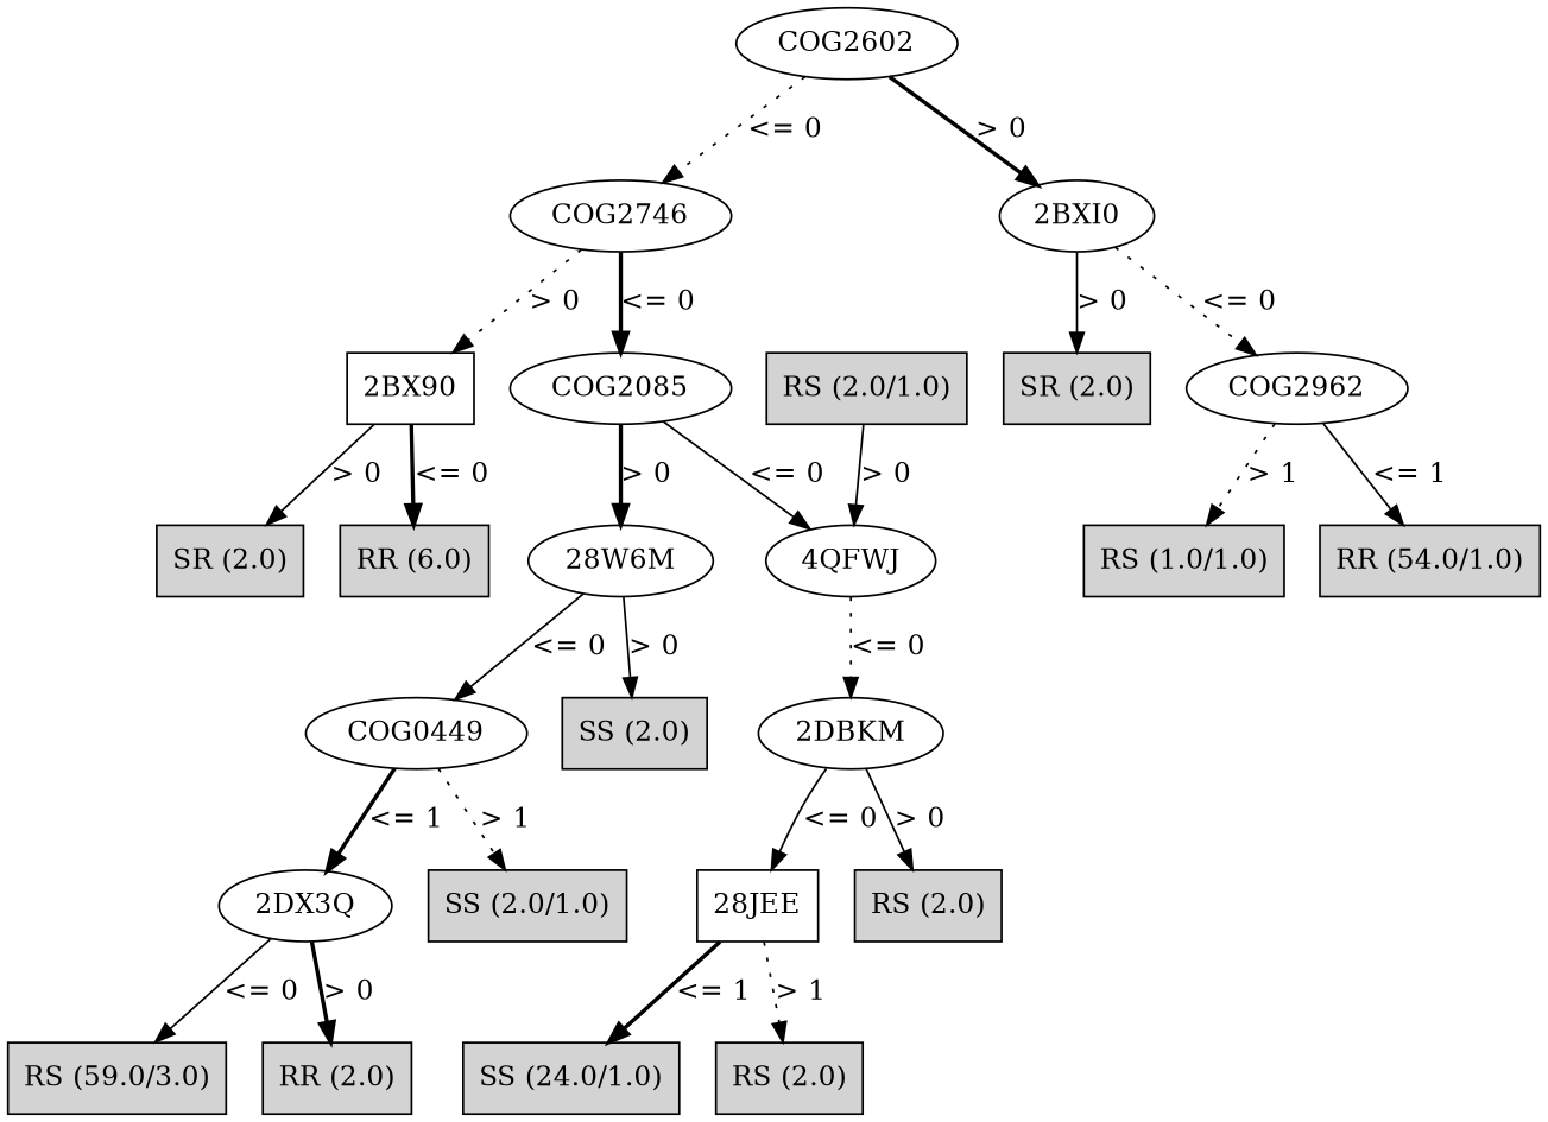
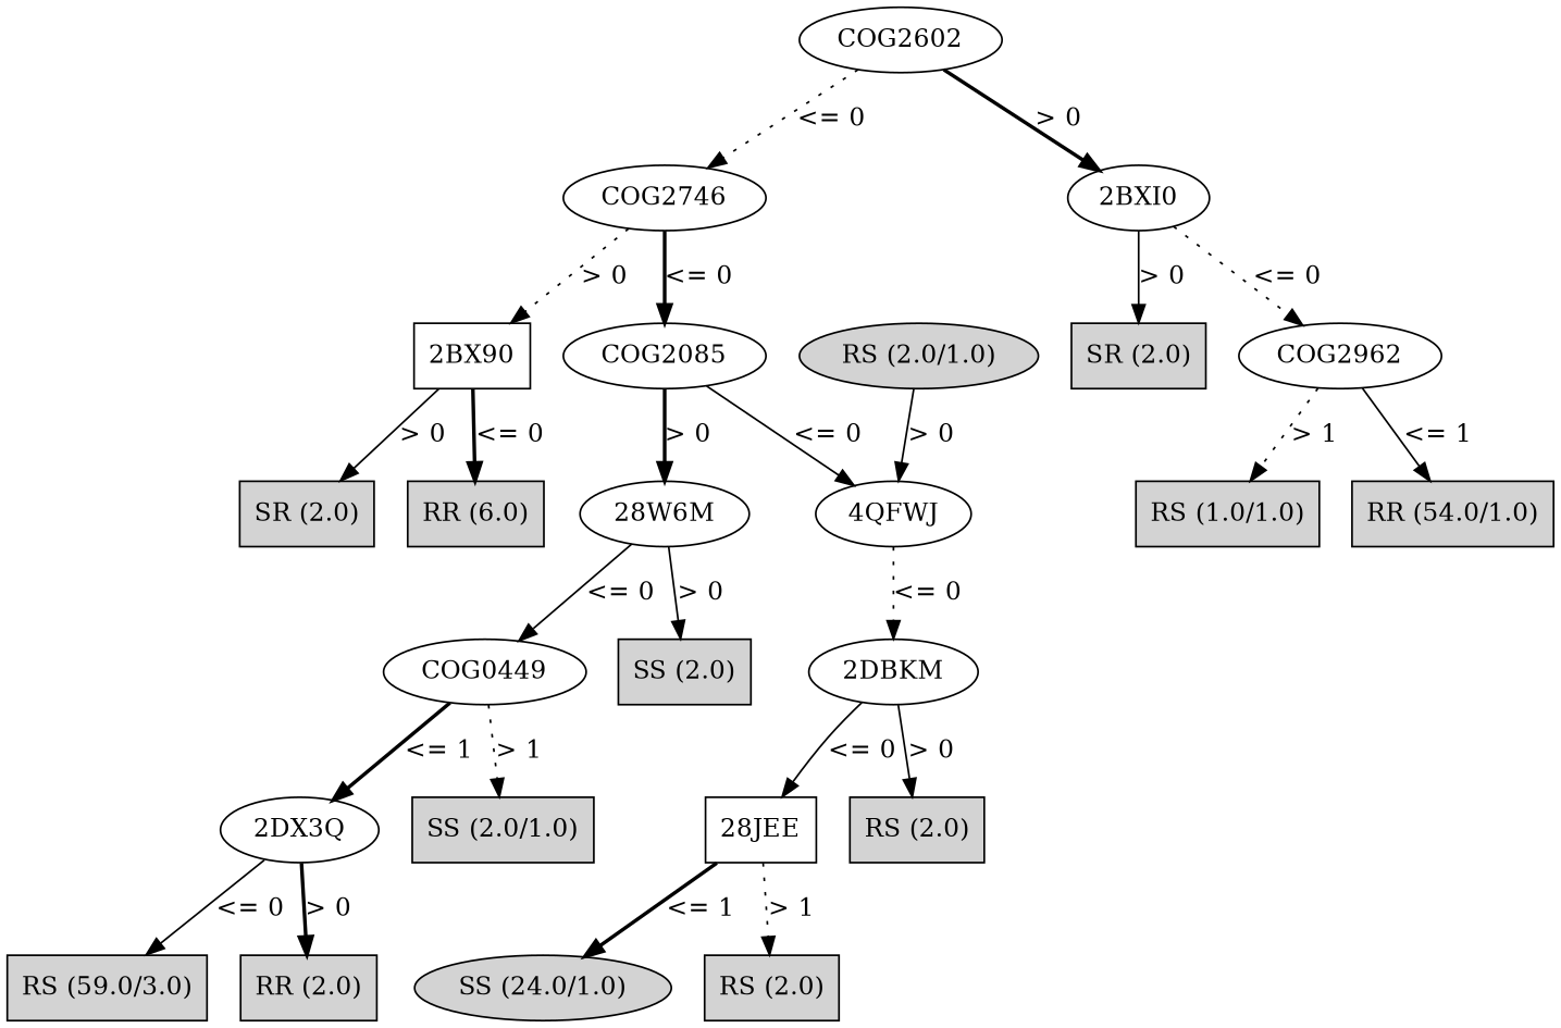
  digraph {
    node [shape=box style=filled]
    edge [style=solid]
    n1 [label=COG2602 shape="" style=""]
    n2 [label=COG2746 shape="" style=""]
    n3 [label="2BXI0" shape="" style=""]
    n4 [label=COG2085 shape="" style=""]
    n5 [label="2BX90" style=""]
    n6 [label=COG2962 shape="" style=""]
    n7 [label="SR (2.0)"]
    n8 [label="4QFWJ" shape="" style=""]
    n9 [label="28W6M" shape="" style=""]
    n10 [label="RR (6.0)"]
    n11 [label="SR (2.0)"]
    n12 [label="2DBKM" shape="" style=""]
    n13 [label=COG0449 shape="" style=""]
    n14 [label="SS (2.0)"]
    n15 [label="28JEE" style=""]
    n16 [label="RS (2.0)"]
-   n17 [label="RS (2.0/1.0)"]
-   n18 [label="SS (24.0/1.0)"]
+   n17 [label="RS (2.0/1.0)" shape=ellipse]
+   n18 [label="SS (24.0/1.0)" shape=ellipse]
    n19 [label="RS (2.0)"]
    n20 [label="2DX3Q" shape="" style=""]
    n21 [label="SS (2.0/1.0)"]
    n22 [label="RS (59.0/3.0)"]
    n23 [label="RR (2.0)"]
    n24 [label="RR (54.0/1.0)"]
    n25 [label="RS (1.0/1.0)"]
    n1 -> n2 [label="<= 0" style=dotted]
    n1 -> n3 [label="> 0" style=bold]
    n2 -> n4 [label="<= 0" style=bold]
    n2 -> n5 [label="> 0" style=dotted]
    n3 -> n6 [label="<= 0" style=dotted]
    n3 -> n7 [label="> 0"]
    n4 -> n8 [label="<= 0"]
    n4 -> n9 [label="> 0" style=bold]
    n5 -> n10 [label="<= 0" style=bold]
    n5 -> n11 [label="> 0"]
    n6 -> n24 [label="<= 1"]
    n6 -> n25 [label="> 1" style=dotted]
    n8 -> n12 [label="<= 0" style=dotted]
    n9 -> n13 [label="<= 0"]
    n9 -> n14 [label="> 0"]
    n12 -> n15 [label="<= 0"]
    n12 -> n16 [label="> 0"]
    n13 -> n20 [label="<= 1" style=bold]
    n13 -> n21 [label="> 1" style=dotted]
    n15 -> n18 [label="<= 1" style=bold]
    n15 -> n19 [label="> 1" style=dotted]
    n17 -> n8 [label="> 0"]
    n20 -> n22 [label="<= 0"]
    n20 -> n23 [label="> 0" style=bold]
  }
